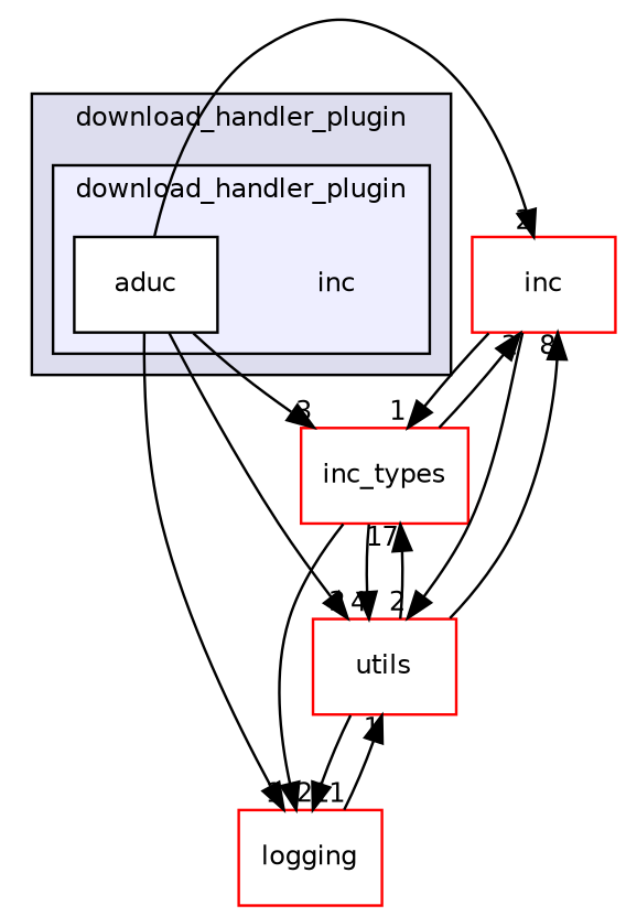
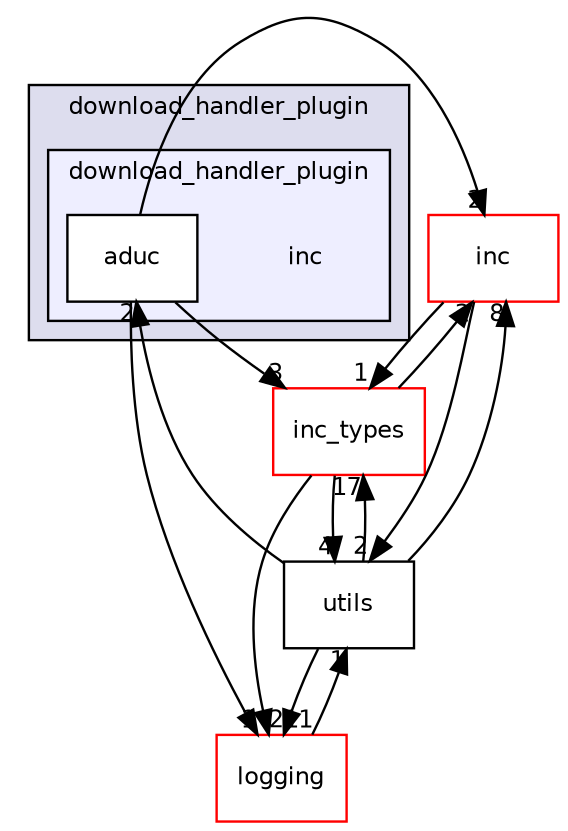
  digraph {
    compound=true
    node [fontname=Helvetica fontsize=10 shape=box color=red fillcolor=white style=filled]
    edge [headlabel=2 labeldistance=1.5 labelfontname=Helvetica labelfontsize=10]
    n1 [label=inc shape=plaintext color="" fillcolor="" style=""]
    n2 [color=black label=aduc]
    n3 [label=inc]
    n4 [label=inc_types]
    n5 [label=logging]
-   n6 [label=utils]
+   n6 [color=black label=utils]
    subgraph cluster_1 {
      bgcolor="#ddddee"
      fontname=Helvetica
      fontsize=10
      label=download_handler_plugin
      pencolor=black
      subgraph cluster_2 {
        bgcolor="#eeeeff"
        fontname=Helvetica
        fontsize=10
        label=download_handler_plugin
        pencolor=black
        n1
        n2
      }
    }
    n2 -> n3
    n2 -> n4 [headlabel=3]
    n2 -> n5 [headlabel=1]
-   n2 -> n6
+   n6 -> n2
    n3 -> n4 [headlabel=1]
    n3 -> n6
    n4 -> n3
    n4 -> n5
    n4 -> n6 [headlabel=4]
    n5 -> n6 [headlabel=1]
    n6 -> n3 [headlabel=8]
    n6 -> n4 [headlabel=17]
    n6 -> n5 [headlabel=11]
  }
